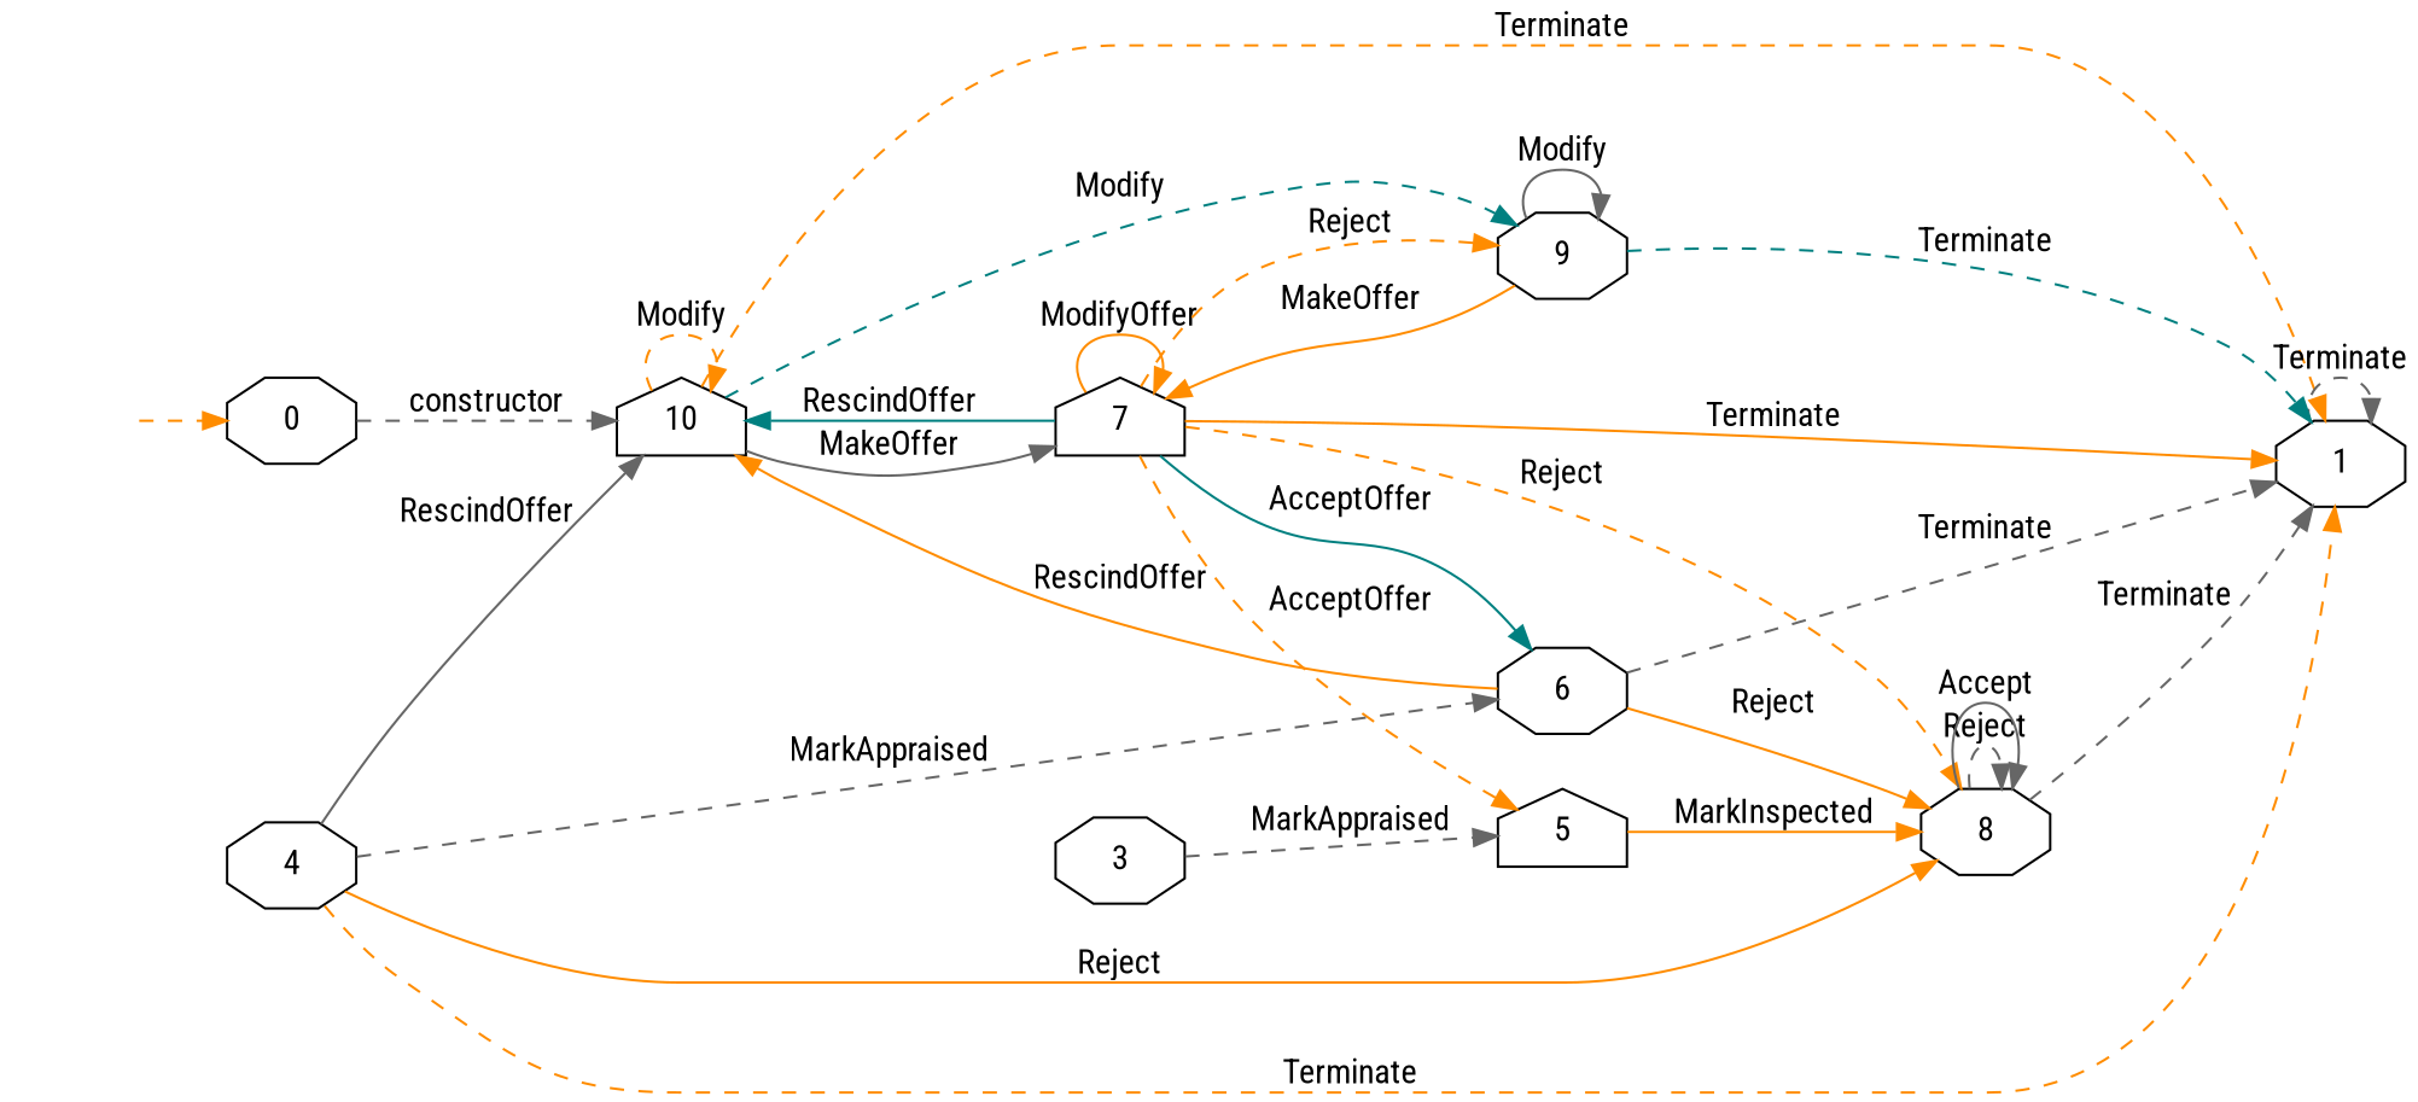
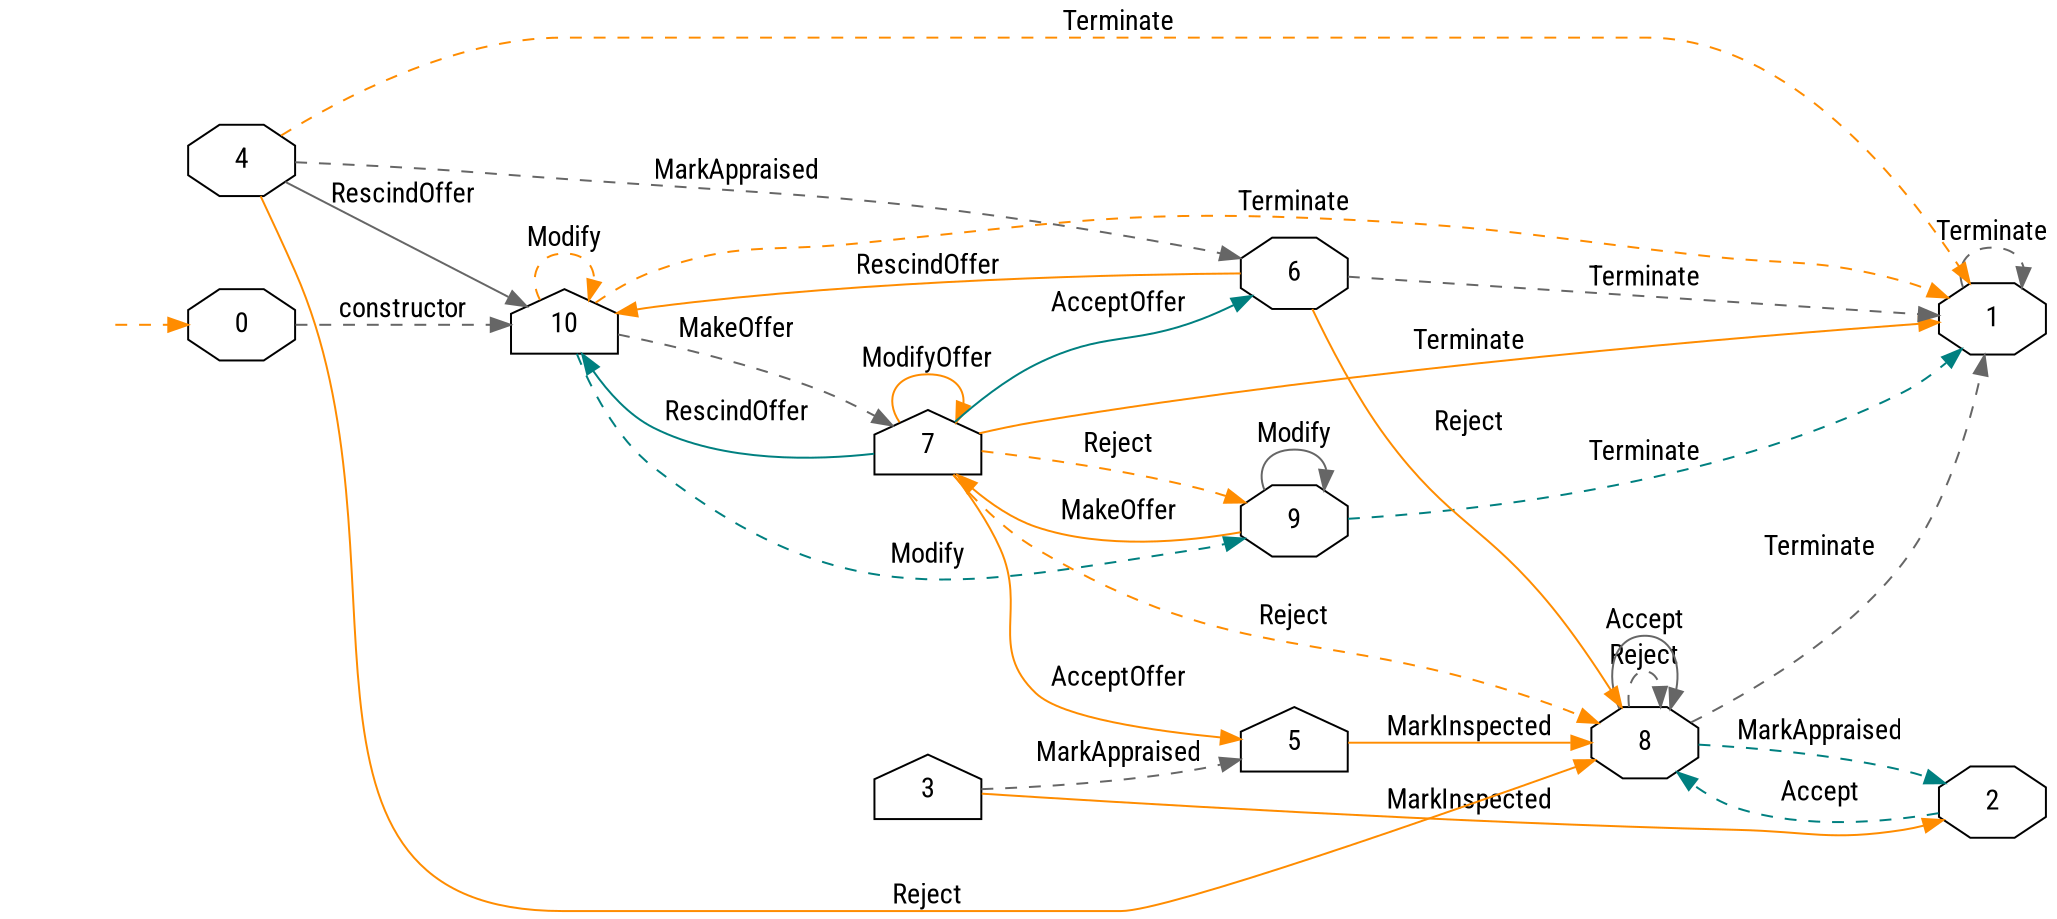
  digraph {
    fontname="Roboto Condensed"
    rankdir=LR
    node [fontname="Roboto Condensed" shape=octagon]
    edge [color=darkorange fontname="Roboto Condensed" style=dashed]
    "" [shape=plaintext]
    n2 [label=0]
    n3 [label=10 shape=house]
    n4 [label=1]
    n5 [label=7 shape=house]
    n6 [label=9]
    n7 [label=5 shape=house]
    n8 [label=8]
    n9 [label=6]
-   n11 [label=3]
+   n10 [label=2]
+   n11 [label=3 shape=house]
    n12 [label=4]
    "" -> n2
    n2 -> n3 [color=gray40 label=constructor]
    n3 -> n3 [label=Modify]
    n3 -> n4 [label=Terminate]
-   n3 -> n5 [color=gray40 label=MakeOffer style=solid]
+   n3 -> n5 [color=gray40 label=MakeOffer]
    n3 -> n6 [color=teal label=Modify]
    n4 -> n4 [color=gray40 label=Terminate]
    n5 -> n3 [color=teal label=RescindOffer style=solid]
    n5 -> n4 [label=Terminate style=solid]
    n5 -> n5 [label=ModifyOffer style=solid]
    n5 -> n6 [label=Reject]
-   n5 -> n7 [label=AcceptOffer]
+   n5 -> n7 [label=AcceptOffer style=solid]
    n5 -> n8 [label=Reject]
    n5 -> n9 [color=teal label=AcceptOffer style=solid]
    n6 -> n4 [color=teal label=Terminate]
    n6 -> n5 [label=MakeOffer style=solid]
    n6 -> n6 [color=gray40 label=Modify style=solid]
    n7 -> n8 [label=MarkInspected style=solid]
    n8 -> n4 [color=gray40 label=Terminate]
    n8 -> n8 [color=gray40 label=Reject]
    n8 -> n8 [color=gray40 label=Accept style=solid]
+   n8 -> n10 [color=teal label=MarkAppraised]
    n9 -> n3 [label=RescindOffer style=solid]
    n9 -> n4 [color=gray40 label=Terminate]
    n9 -> n8 [label=Reject style=solid]
+   n10 -> n8 [color=teal label=Accept]
    n11 -> n7 [color=gray40 label=MarkAppraised]
+   n11 -> n10 [label=MarkInspected style=solid]
    n12 -> n3 [color=gray40 label=RescindOffer style=solid]
    n12 -> n4 [label=Terminate]
    n12 -> n8 [label=Reject style=solid]
    n12 -> n9 [color=gray40 label=MarkAppraised]
  }
